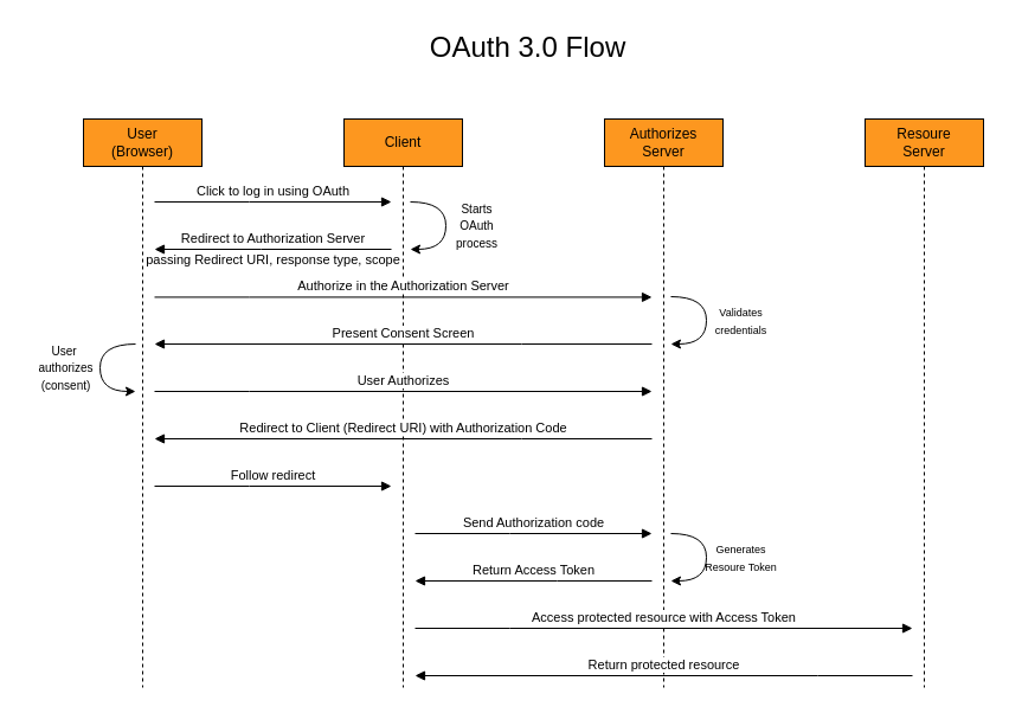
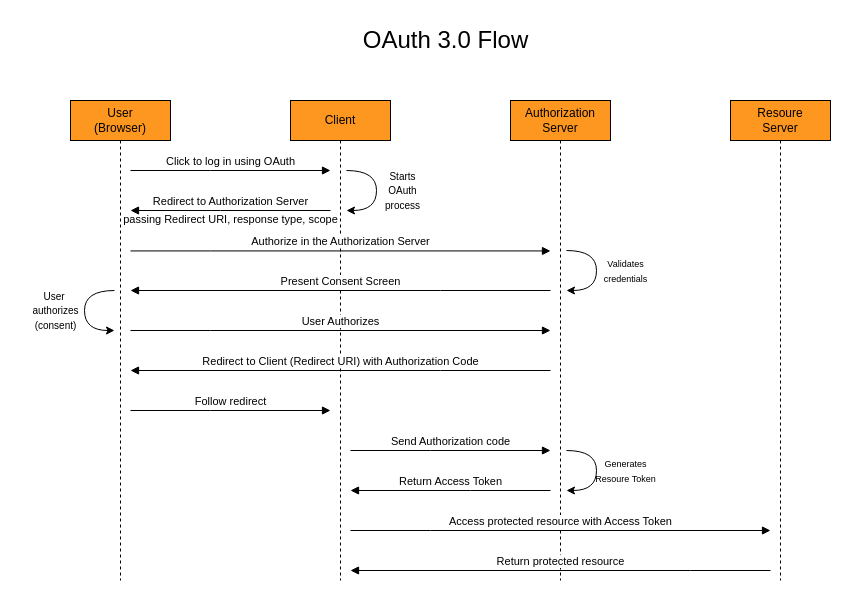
  <mxCell id="0" />
  <mxCell id="1" parent="0" />
  <mxCell id="2" value="User&lt;div&gt;(Browser)&lt;/div&gt;" style="shape=umlLifeline;perimeter=lifelinePerimeter;whiteSpace=wrap;html=1;container=0;dropTarget=0;collapsible=0;recursiveResize=0;outlineConnect=0;portConstraint=eastwest;newEdgeStyle={&quot;edgeStyle&quot;:&quot;elbowEdgeStyle&quot;,&quot;elbow&quot;:&quot;vertical&quot;,&quot;curved&quot;:0,&quot;rounded&quot;:0};fillColor=#FD971F;" parent="1" vertex="1"><mxGeometry x="70" y="100" width="100" height="480" as="geometry" /></mxCell>
  <mxCell id="3" value="Client" style="shape=umlLifeline;perimeter=lifelinePerimeter;whiteSpace=wrap;html=1;container=0;dropTarget=0;collapsible=0;recursiveResize=0;outlineConnect=0;portConstraint=eastwest;newEdgeStyle={&quot;edgeStyle&quot;:&quot;elbowEdgeStyle&quot;,&quot;elbow&quot;:&quot;vertical&quot;,&quot;curved&quot;:0,&quot;rounded&quot;:0};fillColor=#FD971F;" parent="1" vertex="1"><mxGeometry x="290" y="100" width="100" height="480" as="geometry" /></mxCell>
  <mxCell id="4" value="Click to log in using OAuth" style="html=1;verticalAlign=bottom;endArrow=block;edgeStyle=elbowEdgeStyle;elbow=horizontal;curved=0;rounded=0;" parent="1" edge="1"><mxGeometry relative="1" as="geometry"><mxPoint x="130" y="170" as="sourcePoint" /><Array as="points"><mxPoint x="210" y="170" /></Array><mxPoint x="330" y="170" as="targetPoint" /><mxPoint as="offset" /></mxGeometry></mxCell>
  <mxCell id="5" value="Redirect to Authorization Server" style="html=1;verticalAlign=bottom;endArrow=block;edgeStyle=elbowEdgeStyle;elbow=vertical;curved=0;rounded=0;" parent="1" edge="1"><mxGeometry relative="1" as="geometry"><mxPoint x="330" y="210" as="sourcePoint" /><Array as="points"><mxPoint x="220" y="210" /></Array><mxPoint x="130" y="210" as="targetPoint" /><mxPoint as="offset" /></mxGeometry></mxCell>
- <mxCell id="6" value="Authorizes&lt;div&gt;Server&lt;/div&gt;" style="shape=umlLifeline;perimeter=lifelinePerimeter;whiteSpace=wrap;html=1;container=0;dropTarget=0;collapsible=0;recursiveResize=0;outlineConnect=0;portConstraint=eastwest;newEdgeStyle={&quot;edgeStyle&quot;:&quot;elbowEdgeStyle&quot;,&quot;elbow&quot;:&quot;vertical&quot;,&quot;curved&quot;:0,&quot;rounded&quot;:0};fillColor=#FD971F;" parent="1" vertex="1"><mxGeometry x="510" y="100" width="100" height="480" as="geometry" /></mxCell>
+ <mxCell id="6" value="Authorization&lt;div&gt;Server&lt;/div&gt;" style="shape=umlLifeline;perimeter=lifelinePerimeter;whiteSpace=wrap;html=1;container=0;dropTarget=0;collapsible=0;recursiveResize=0;outlineConnect=0;portConstraint=eastwest;newEdgeStyle={&quot;edgeStyle&quot;:&quot;elbowEdgeStyle&quot;,&quot;elbow&quot;:&quot;vertical&quot;,&quot;curved&quot;:0,&quot;rounded&quot;:0};fillColor=#FD971F;" parent="1" vertex="1"><mxGeometry x="510" y="100" width="100" height="480" as="geometry" /></mxCell>
  <mxCell id="7" value="Authorize in the Authorization Server" style="html=1;verticalAlign=bottom;endArrow=block;edgeStyle=elbowEdgeStyle;elbow=vertical;curved=0;rounded=0;" parent="1" edge="1"><mxGeometry relative="1" as="geometry"><mxPoint x="130" y="250.43" as="sourcePoint" /><Array as="points"><mxPoint x="210" y="250.43" /></Array><mxPoint x="550" y="250.43" as="targetPoint" /></mxGeometry></mxCell>
  <mxCell id="8" value="Present Consent Screen" style="html=1;verticalAlign=bottom;endArrow=block;edgeStyle=elbowEdgeStyle;elbow=vertical;curved=0;rounded=0;" parent="1" edge="1"><mxGeometry relative="1" as="geometry"><mxPoint x="550" y="290" as="sourcePoint" /><Array as="points"><mxPoint x="440" y="290" /></Array><mxPoint x="130" y="290" as="targetPoint" /><mxPoint as="offset" /></mxGeometry></mxCell>
  <mxCell id="9" value="&lt;div&gt;&lt;span style=&quot;background-color: transparent; color: light-dark(rgb(0, 0, 0), rgb(255, 255, 255)); font-size: 9px;&quot;&gt;Validates&lt;/span&gt;&lt;/div&gt;&lt;div&gt;&lt;span style=&quot;background-color: transparent; color: light-dark(rgb(0, 0, 0), rgb(255, 255, 255)); font-size: 9px;&quot;&gt;credentials&lt;/span&gt;&lt;/div&gt;" style="text;html=1;align=center;verticalAlign=middle;resizable=0;points=[];autosize=1;strokeColor=none;fillColor=none;" parent="1" vertex="1"><mxGeometry x="590" y="250" width="70" height="40" as="geometry" /></mxCell>
  <mxCell id="10" value="Follow redirect" style="html=1;verticalAlign=bottom;endArrow=block;edgeStyle=elbowEdgeStyle;elbow=vertical;curved=0;rounded=0;" parent="1" edge="1"><mxGeometry relative="1" as="geometry"><mxPoint x="130" y="410" as="sourcePoint" /><Array as="points"><mxPoint x="210" y="410" /></Array><mxPoint x="330" y="410" as="targetPoint" /><mxPoint as="offset" /></mxGeometry></mxCell>
  <mxCell id="11" value="" style="endArrow=classic;html=1;rounded=0;edgeStyle=orthogonalEdgeStyle;curved=1;" parent="1" edge="1"><mxGeometry width="50" height="50" relative="1" as="geometry"><mxPoint x="566.01" y="250" as="sourcePoint" /><mxPoint x="566" y="290" as="targetPoint" /><Array as="points"><mxPoint x="596" y="250" /><mxPoint x="596" y="290" /></Array></mxGeometry></mxCell>
  <mxCell id="12" value="" style="endArrow=classic;html=1;rounded=0;edgeStyle=orthogonalEdgeStyle;curved=1;" parent="1" edge="1"><mxGeometry width="50" height="50" relative="1" as="geometry"><mxPoint x="346.01" y="170" as="sourcePoint" /><mxPoint x="346" y="210" as="targetPoint" /><Array as="points"><mxPoint x="376" y="170" /><mxPoint x="376" y="210" /></Array></mxGeometry></mxCell>
  <mxCell id="13" value="&lt;font style=&quot;font-size: 10px;&quot;&gt;Starts&lt;/font&gt;&lt;div&gt;&lt;font style=&quot;font-size: 10px;&quot;&gt;&lt;span style=&quot;background-color: transparent; color: light-dark(rgb(0, 0, 0), rgb(255, 255, 255));&quot;&gt;OAuth&lt;/span&gt;&lt;/font&gt;&lt;/div&gt;&lt;div&gt;&lt;font style=&quot;font-size: 10px;&quot;&gt;&lt;span style=&quot;background-color: transparent; color: light-dark(rgb(0, 0, 0), rgb(255, 255, 255));&quot;&gt;process&lt;/span&gt;&lt;/font&gt;&lt;/div&gt;" style="text;html=1;align=center;verticalAlign=middle;resizable=0;points=[];autosize=1;strokeColor=none;fillColor=none;" parent="1" vertex="1"><mxGeometry x="372" y="160" width="60" height="60" as="geometry" /></mxCell>
  <mxCell id="14" value="&lt;font style=&quot;font-size: 24px;&quot;&gt;OAuth 3.0 Flow&lt;/font&gt;" style="text;html=1;align=center;verticalAlign=middle;resizable=0;points=[];autosize=1;strokeColor=none;fillColor=none;" parent="1" vertex="1"><mxGeometry x="350" y="20" width="190" height="40" as="geometry" /></mxCell>
  <mxCell id="15" value="Resoure&lt;div&gt;Server&lt;/div&gt;" style="shape=umlLifeline;perimeter=lifelinePerimeter;whiteSpace=wrap;html=1;container=0;dropTarget=0;collapsible=0;recursiveResize=0;outlineConnect=0;portConstraint=eastwest;newEdgeStyle={&quot;edgeStyle&quot;:&quot;elbowEdgeStyle&quot;,&quot;elbow&quot;:&quot;vertical&quot;,&quot;curved&quot;:0,&quot;rounded&quot;:0};fillColor=#FD971F;" parent="1" vertex="1"><mxGeometry x="730" y="100" width="100" height="480" as="geometry" /></mxCell>
  <mxCell id="16" value="" style="endArrow=classic;html=1;rounded=0;edgeStyle=orthogonalEdgeStyle;curved=1;" parent="1" edge="1"><mxGeometry width="50" height="50" relative="1" as="geometry"><mxPoint x="114" y="290" as="sourcePoint" /><mxPoint x="113.99" y="330" as="targetPoint" /><Array as="points"><mxPoint x="84" y="290" /><mxPoint x="84" y="330" /></Array></mxGeometry></mxCell>
  <mxCell id="17" value="&lt;div&gt;&lt;font style=&quot;font-size: 10px;&quot;&gt;&lt;span style=&quot;background-color: transparent; color: light-dark(rgb(0, 0, 0), rgb(255, 255, 255));&quot;&gt;&lt;font style=&quot;&quot;&gt;User&amp;nbsp;&lt;/font&gt;&lt;/span&gt;&lt;/font&gt;&lt;/div&gt;&lt;div&gt;&lt;font style=&quot;font-size: 10px;&quot;&gt;&lt;span style=&quot;background-color: transparent; color: light-dark(rgb(0, 0, 0), rgb(255, 255, 255));&quot;&gt;&lt;font style=&quot;&quot;&gt;authorizes&lt;/font&gt;&lt;/span&gt;&lt;/font&gt;&lt;/div&gt;&lt;div&gt;&lt;font style=&quot;font-size: 10px;&quot;&gt;&lt;span style=&quot;background-color: transparent; color: light-dark(rgb(0, 0, 0), rgb(255, 255, 255));&quot;&gt;&lt;font style=&quot;&quot;&gt;(consent)&lt;/font&gt;&lt;/span&gt;&lt;/font&gt;&lt;/div&gt;" style="text;html=1;align=center;verticalAlign=middle;resizable=0;points=[];autosize=1;strokeColor=none;fillColor=none;" parent="1" vertex="1"><mxGeometry y="280" width="70" height="60" as="geometry" x="20" /></mxCell>
  <mxCell id="18" value="Send Authorization code" style="html=1;verticalAlign=bottom;endArrow=block;edgeStyle=elbowEdgeStyle;elbow=vertical;curved=0;rounded=0;" parent="1" edge="1"><mxGeometry relative="1" as="geometry"><mxPoint x="350" y="450" as="sourcePoint" /><Array as="points"><mxPoint x="430" y="450" /></Array><mxPoint x="550" y="450" as="targetPoint" /><mxPoint as="offset" /></mxGeometry></mxCell>
  <mxCell id="19" value="Return Access Token" style="html=1;verticalAlign=bottom;endArrow=block;edgeStyle=elbowEdgeStyle;elbow=vertical;curved=0;rounded=0;" parent="1" edge="1"><mxGeometry relative="1" as="geometry"><mxPoint x="550" y="490" as="sourcePoint" /><Array as="points"><mxPoint x="470" y="490" /></Array><mxPoint x="350" y="490" as="targetPoint" /><mxPoint as="offset" /></mxGeometry></mxCell>
  <mxCell id="20" value="&lt;div&gt;&lt;span style=&quot;background-color: transparent; color: light-dark(rgb(0, 0, 0), rgb(255, 255, 255)); font-size: 9px;&quot;&gt;Generates&lt;/span&gt;&lt;/div&gt;&lt;div&gt;&lt;span style=&quot;background-color: transparent; color: light-dark(rgb(0, 0, 0), rgb(255, 255, 255)); font-size: 9px;&quot;&gt;Resoure Token&lt;/span&gt;&lt;/div&gt;" style="text;html=1;align=center;verticalAlign=middle;resizable=0;points=[];autosize=1;strokeColor=none;fillColor=none;" parent="1" vertex="1"><mxGeometry x="585" y="450" width="80" height="40" as="geometry" /></mxCell>
  <mxCell id="21" value="" style="endArrow=classic;html=1;rounded=0;edgeStyle=orthogonalEdgeStyle;curved=1;" parent="1" edge="1"><mxGeometry width="50" height="50" relative="1" as="geometry"><mxPoint x="566.01" y="450" as="sourcePoint" /><mxPoint x="566" y="490" as="targetPoint" /><Array as="points"><mxPoint x="596" y="450" /><mxPoint x="596" y="490" /></Array></mxGeometry></mxCell>
  <mxCell id="22" value="Access protected resource with Access Token" style="html=1;verticalAlign=bottom;endArrow=block;edgeStyle=elbowEdgeStyle;elbow=vertical;curved=0;rounded=0;" parent="1" edge="1"><mxGeometry relative="1" as="geometry"><mxPoint x="350" y="530" as="sourcePoint" /><Array as="points"><mxPoint x="430" y="530" /></Array><mxPoint x="770" y="530" as="targetPoint" /><mxPoint as="offset" /></mxGeometry></mxCell>
  <mxCell id="23" value="Return protected resource" style="html=1;verticalAlign=bottom;endArrow=block;edgeStyle=elbowEdgeStyle;elbow=vertical;curved=0;rounded=0;" parent="1" edge="1"><mxGeometry x="0.002" relative="1" as="geometry"><mxPoint x="770" y="570" as="sourcePoint" /><Array as="points"><mxPoint x="690" y="570" /></Array><mxPoint x="350" y="570" as="targetPoint" /><mxPoint as="offset" /></mxGeometry></mxCell>
  <mxCell id="24" value="User Authorizes" style="html=1;verticalAlign=bottom;endArrow=block;edgeStyle=elbowEdgeStyle;elbow=vertical;curved=0;rounded=0;" parent="1" edge="1"><mxGeometry relative="1" as="geometry"><mxPoint x="130" y="330" as="sourcePoint" /><Array as="points"><mxPoint x="210" y="330" /></Array><mxPoint x="550" y="330" as="targetPoint" /></mxGeometry></mxCell>
  <mxCell id="25" value="Redirect to Client (Redirect URI) with Authorization Code" style="html=1;verticalAlign=bottom;endArrow=block;edgeStyle=elbowEdgeStyle;elbow=vertical;curved=0;rounded=0;" parent="1" edge="1"><mxGeometry relative="1" as="geometry"><mxPoint x="550" y="370" as="sourcePoint" /><Array as="points"><mxPoint x="440" y="370" /></Array><mxPoint x="130" y="370" as="targetPoint" /><mxPoint as="offset" /></mxGeometry></mxCell>
  <mxCell id="26" value="&lt;span style=&quot;font-size: 11px;&quot;&gt;passing Redirect URI, response type, scope&lt;/span&gt;" style="text;html=1;align=center;verticalAlign=middle;resizable=0;points=[];autosize=1;strokeColor=none;fillColor=none;" vertex="1" parent="1"><mxGeometry x="110" y="204" width="240" height="30" as="geometry" /></mxCell>
